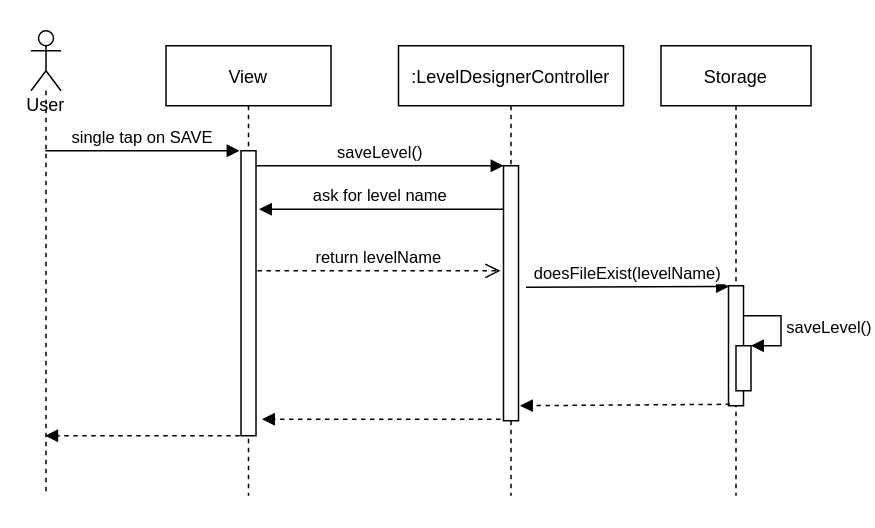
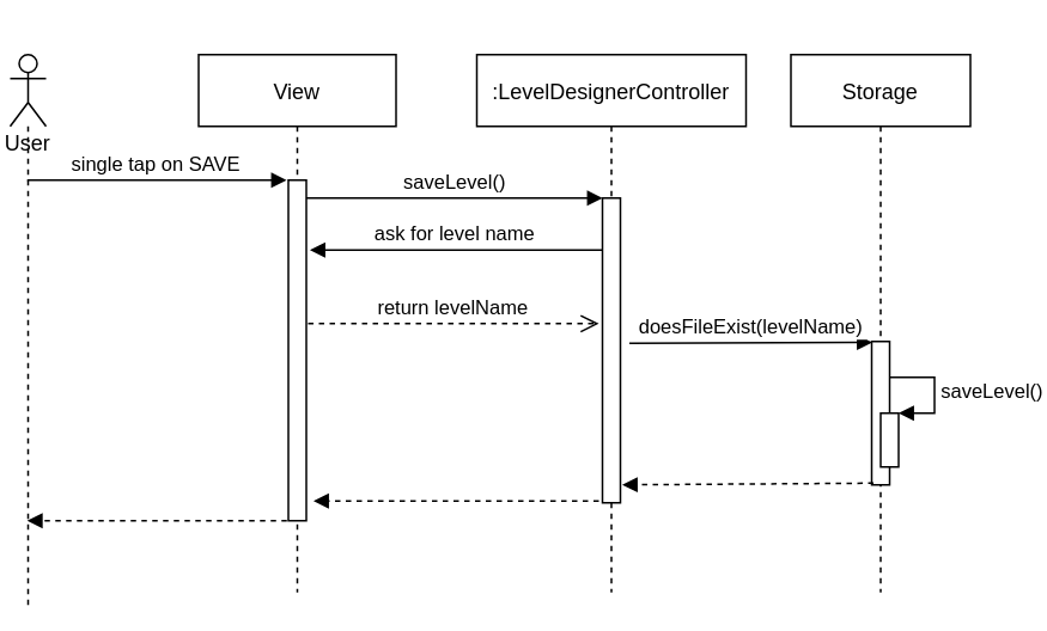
  <mxCell id="0" />
  <mxCell id="1" parent="0" />
  <mxCell id="2" value="View" style="shape=umlLifeline;perimeter=lifelinePerimeter;container=1;collapsible=0;recursiveResize=0;rounded=0;shadow=0;strokeWidth=1;" parent="1" vertex="1"><mxGeometry x="110" y="30" width="110" height="300" as="geometry" /></mxCell>
  <mxCell id="3" value="" style="points=[];perimeter=orthogonalPerimeter;rounded=0;shadow=0;strokeWidth=1;" parent="2" vertex="1"><mxGeometry x="50" y="70" width="10" height="190" as="geometry" /></mxCell>
  <mxCell id="4" value=":LevelDesignerController" style="shape=umlLifeline;perimeter=lifelinePerimeter;container=0;collapsible=0;recursiveResize=0;rounded=0;shadow=0;strokeWidth=1;" parent="1" vertex="1"><mxGeometry x="265" y="30" width="150" height="300" as="geometry" /></mxCell>
  <mxCell id="5" value="saveLevel()" style="verticalAlign=bottom;endArrow=block;entryX=0;entryY=0;shadow=0;strokeWidth=1;" parent="1" source="3" target="6" edge="1"><mxGeometry relative="1" as="geometry"><mxPoint x="265" y="110" as="sourcePoint" /></mxGeometry></mxCell>
  <mxCell id="6" value="" style="points=[];perimeter=orthogonalPerimeter;rounded=0;shadow=0;strokeWidth=1;" parent="1" vertex="1"><mxGeometry x="335" y="110" width="10" height="170" as="geometry" /></mxCell>
  <mxCell id="7" value="Storage" style="shape=umlLifeline;perimeter=lifelinePerimeter;container=0;collapsible=0;recursiveResize=0;rounded=0;shadow=0;strokeWidth=1;" parent="1" vertex="1"><mxGeometry x="440" y="30" width="100" height="300" as="geometry" /></mxCell>
  <mxCell id="8" value="" style="points=[];perimeter=orthogonalPerimeter;rounded=0;shadow=0;strokeWidth=1;" parent="1" vertex="1"><mxGeometry x="485" y="190" width="10" height="80" as="geometry" /></mxCell>
  <mxCell id="9" value="doesFileExist(levelName)" style="verticalAlign=bottom;endArrow=block;shadow=0;strokeWidth=1;entryX=0.033;entryY=0.007;entryDx=0;entryDy=0;entryPerimeter=0;exitX=1.5;exitY=0.476;exitDx=0;exitDy=0;exitPerimeter=0;" parent="1" source="6" target="8" edge="1"><mxGeometry relative="1" as="geometry"><mxPoint x="347" y="190" as="sourcePoint" /><mxPoint x="480" y="190" as="targetPoint" /></mxGeometry></mxCell>
  <mxCell id="10" value="" style="verticalAlign=bottom;endArrow=block;entryX=1.4;entryY=0.942;shadow=0;strokeWidth=1;exitX=-0.2;exitY=0.994;exitDx=0;exitDy=0;exitPerimeter=0;entryDx=0;entryDy=0;entryPerimeter=0;dashed=1;" parent="1" source="6" target="3" edge="1"><mxGeometry relative="1" as="geometry"><mxPoint x="339.5" y="258.66" as="sourcePoint" /><mxPoint x="160" y="260" as="targetPoint" /></mxGeometry></mxCell>
  <mxCell id="11" value="ask for level name" style="verticalAlign=bottom;endArrow=block;entryX=1.2;entryY=0.205;shadow=0;strokeWidth=1;exitX=0;exitY=0.171;exitDx=0;exitDy=0;exitPerimeter=0;entryDx=0;entryDy=0;entryPerimeter=0;" parent="1" source="6" target="3" edge="1"><mxGeometry relative="1" as="geometry"><mxPoint x="335" y="140" as="sourcePoint" /><mxPoint x="165.83" y="140.86" as="targetPoint" /></mxGeometry></mxCell>
  <mxCell id="12" value="return levelName" style="verticalAlign=bottom;endArrow=open;dashed=1;endSize=8;shadow=0;strokeWidth=1;exitX=1.1;exitY=0.421;exitDx=0;exitDy=0;exitPerimeter=0;entryX=-0.2;entryY=0.412;entryDx=0;entryDy=0;entryPerimeter=0;" parent="1" source="3" target="6" edge="1"><mxGeometry relative="1" as="geometry"><mxPoint x="320" y="180" as="targetPoint" /><mxPoint x="190" y="180" as="sourcePoint" /></mxGeometry></mxCell>
  <mxCell id="13" value="" style="html=1;points=[];perimeter=orthogonalPerimeter;" parent="1" vertex="1"><mxGeometry x="490" y="230" width="10" height="30" as="geometry" /></mxCell>
  <mxCell id="14" value="saveLevel()" style="edgeStyle=orthogonalEdgeStyle;html=1;align=left;spacingLeft=2;endArrow=block;rounded=0;entryX=1;entryY=0;" parent="1" target="13" edge="1"><mxGeometry relative="1" as="geometry"><mxPoint x="495" y="210" as="sourcePoint" /><Array as="points"><mxPoint x="520" y="210" /></Array></mxGeometry></mxCell>
  <mxCell id="15" value="" style="verticalAlign=bottom;endArrow=block;shadow=0;strokeWidth=1;exitX=-0.05;exitY=0.933;exitDx=0;exitDy=0;exitPerimeter=0;dashed=1;" parent="1" target="17" edge="1"><mxGeometry relative="1" as="geometry"><mxPoint x="159.17" y="290" as="sourcePoint" /><mxPoint x="60" y="291" as="targetPoint" /></mxGeometry></mxCell>
  <mxCell id="16" value="" style="verticalAlign=bottom;endArrow=block;entryX=1.1;entryY=0.941;shadow=0;strokeWidth=1;exitX=0.1;exitY=0.988;exitDx=0;exitDy=0;exitPerimeter=0;entryDx=0;entryDy=0;entryPerimeter=0;dashed=1;" parent="1" source="8" target="6" edge="1"><mxGeometry relative="1" as="geometry"><mxPoint x="459" y="270" as="sourcePoint" /><mxPoint x="300" y="270" as="targetPoint" /></mxGeometry></mxCell>
- <mxCell id="17" value="User" style="shape=umlLifeline;participant=umlActor;perimeter=lifelinePerimeter;whiteSpace=wrap;html=1;container=1;collapsible=0;recursiveResize=0;verticalAlign=top;spacingTop=36;outlineConnect=0;" parent="1" vertex="1"><mxGeometry x="20" y="20" width="20" height="310" as="geometry" /></mxCell>
+ <mxCell id="17" value="User" style="shape=umlLifeline;participant=umlActor;perimeter=lifelinePerimeter;whiteSpace=wrap;html=1;container=1;collapsible=0;recursiveResize=0;verticalAlign=top;spacingTop=36;outlineConnect=0;" parent="1" vertex="1"><mxGeometry x="5" y="30" width="20" height="310" as="geometry" /></mxCell>
  <mxCell id="18" value="single tap on SAVE" style="verticalAlign=bottom;endArrow=block;entryX=-0.1;entryY=0;shadow=0;strokeWidth=1;entryDx=0;entryDy=0;entryPerimeter=0;" parent="1" source="17" target="3" edge="1"><mxGeometry relative="1" as="geometry"><mxPoint x="-10" y="100" as="sourcePoint" /><mxPoint x="155" y="100" as="targetPoint" /></mxGeometry></mxCell>
